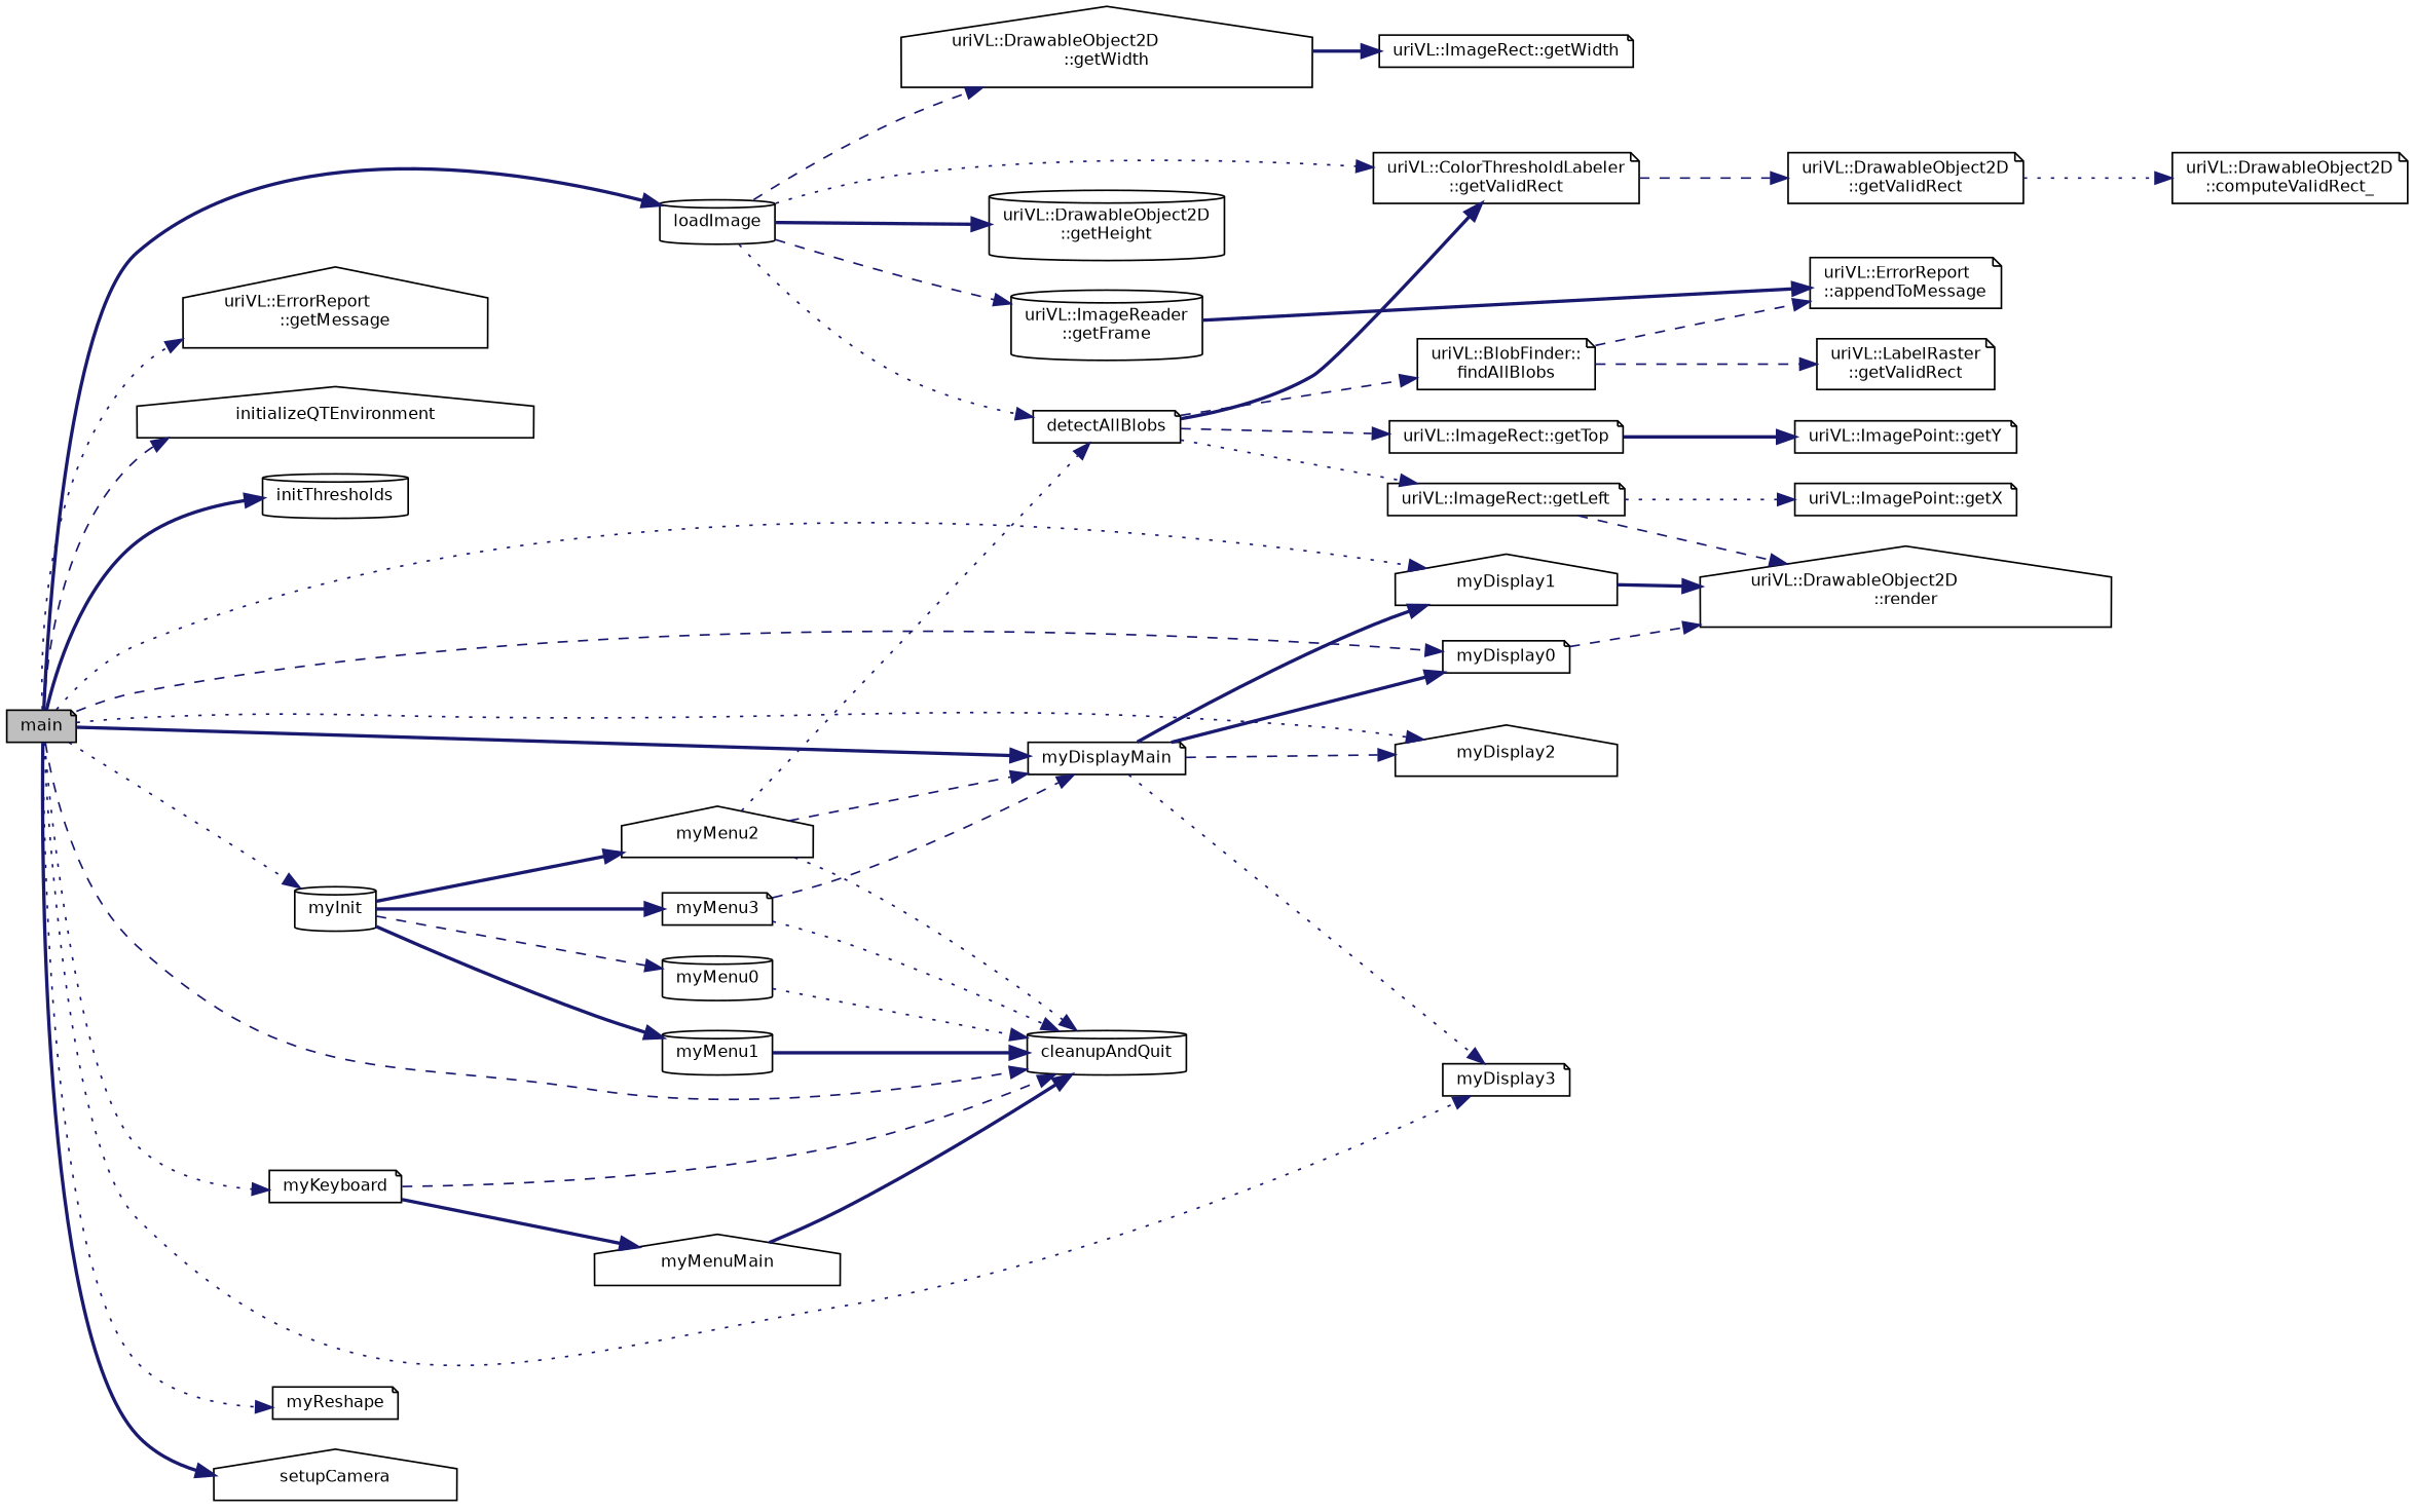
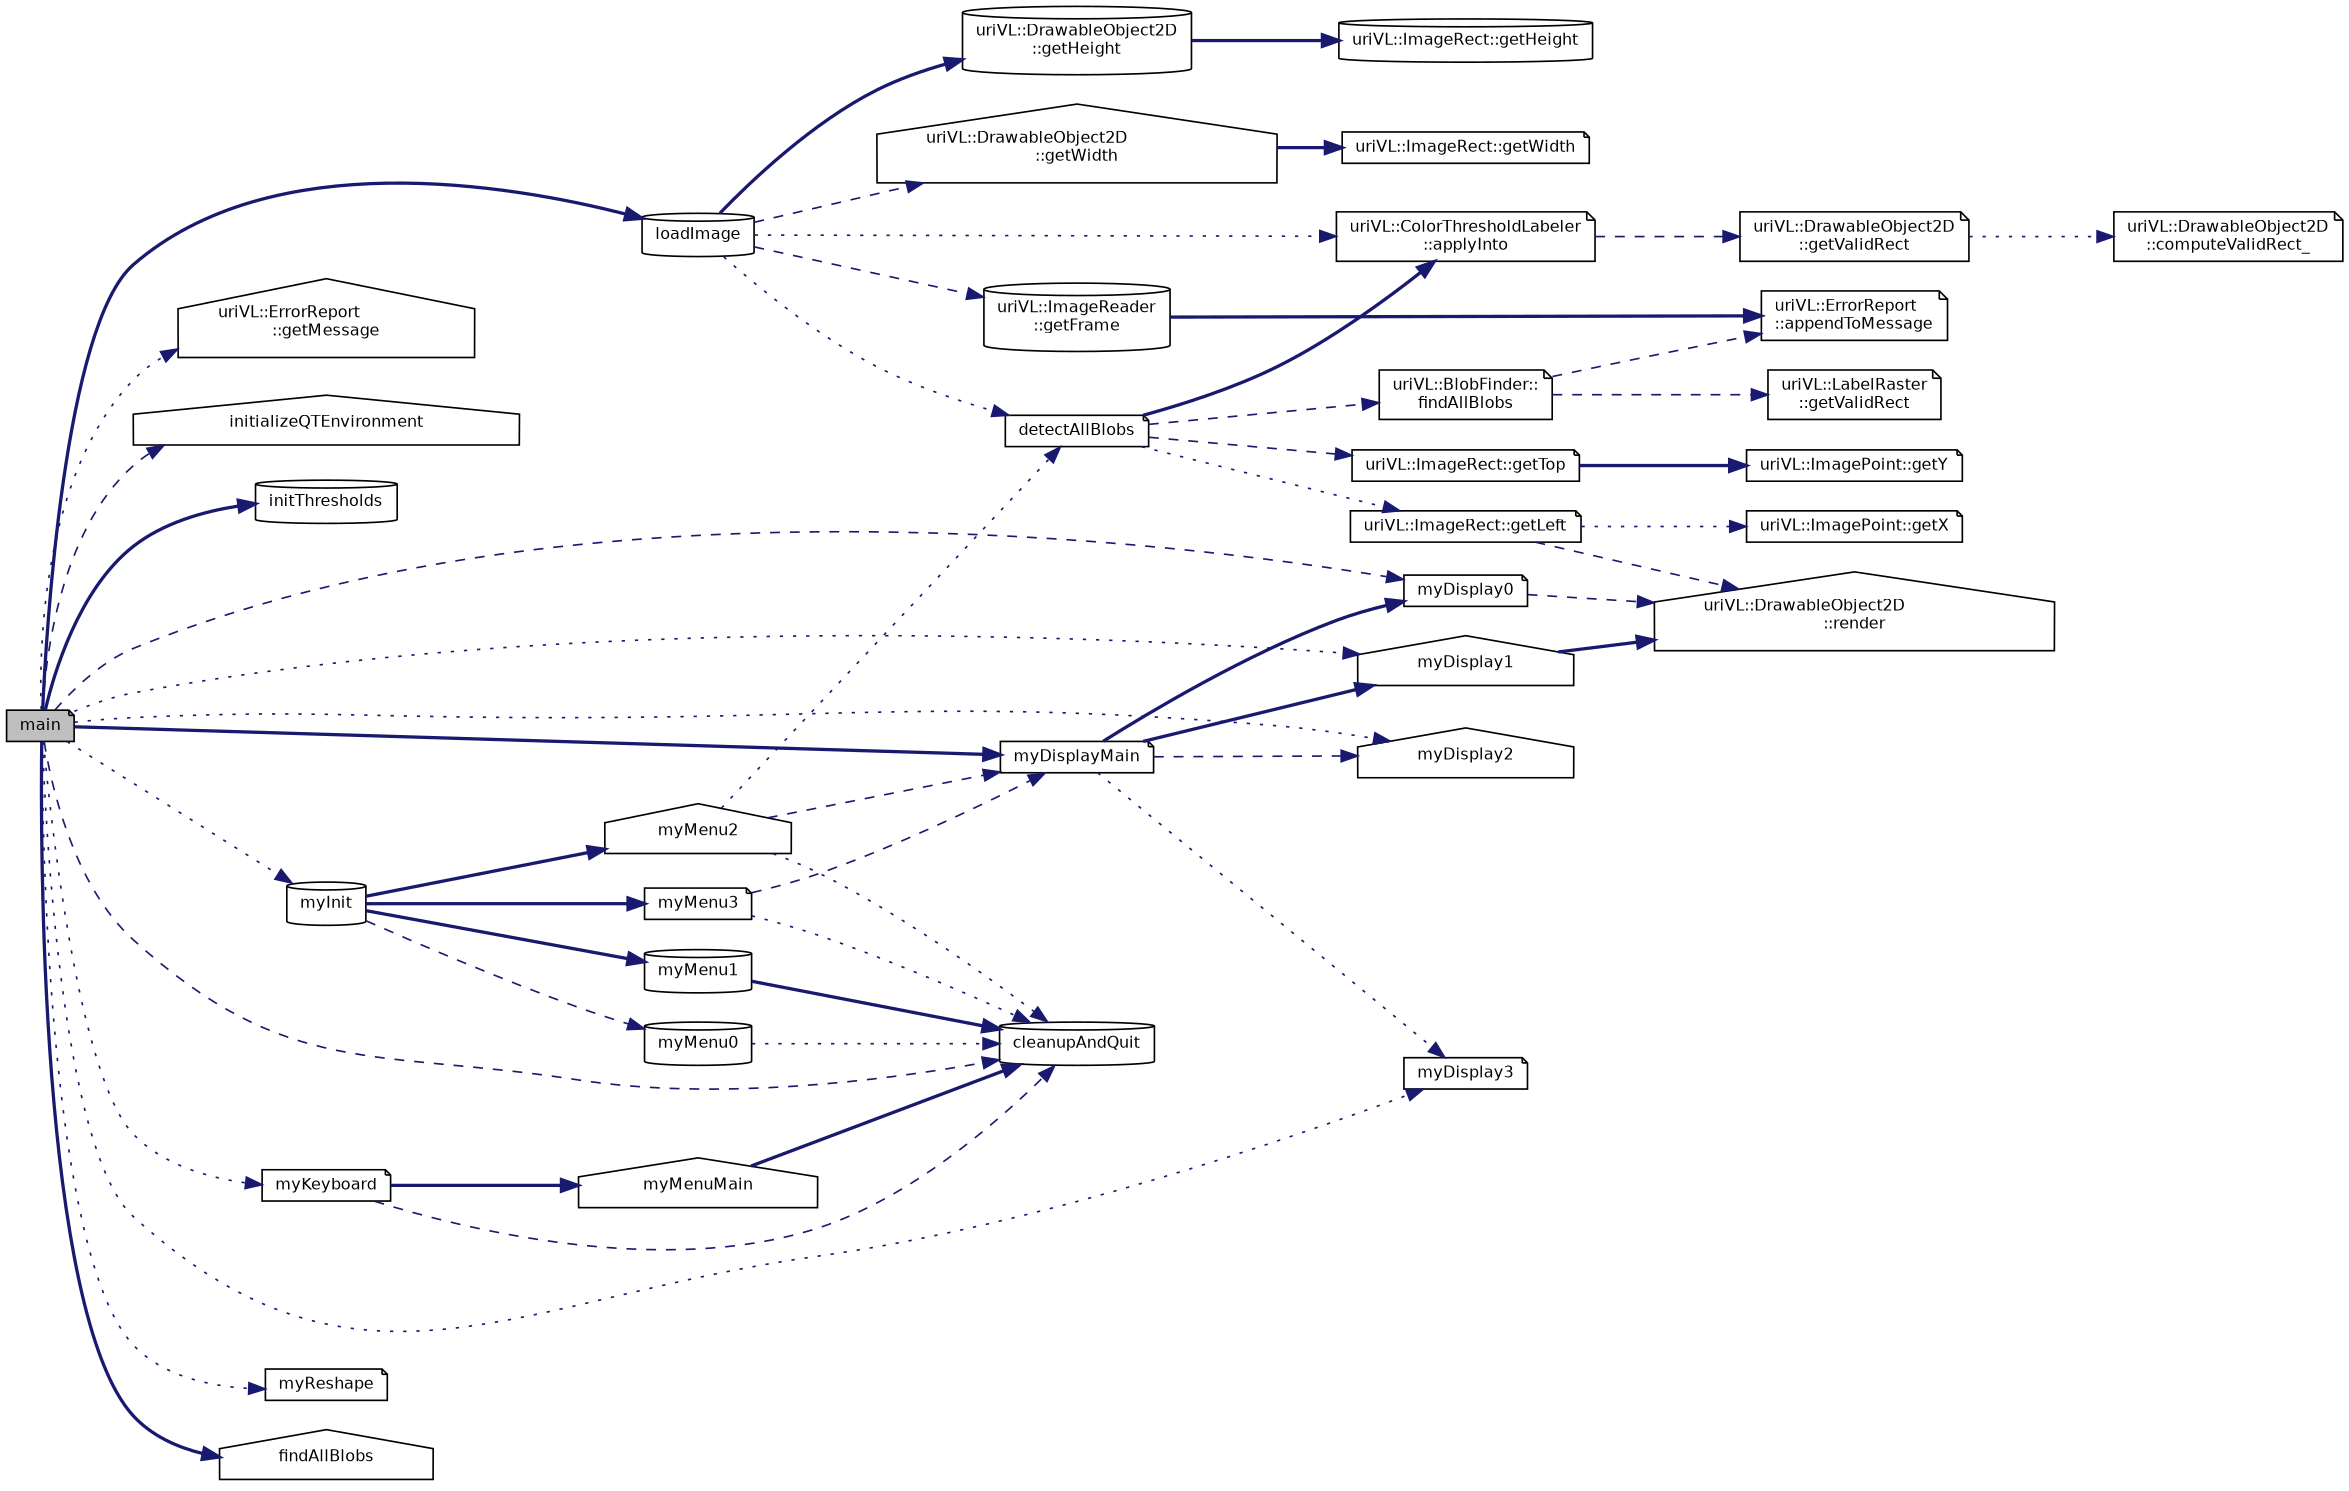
  digraph {
    rankdir=LR
    node [color=black fillcolor=white fontname=Helvetica fontsize=10 shape=note style=filled]
    edge [color=midnightblue fontname=Helvetica fontsize=10 labelfontname=Helvetica labelfontsize=10 style=bold]
    n1 [fillcolor=grey75 fontcolor=black height=0.2 label=main width=0.4]
    n2 [height=0.2 label=cleanupAndQuit shape=cylinder width=0.4]
    n3 [height=0.2 label="uriVL::ErrorReport\l::getMessage" shape=house width=0.4]
    n4 [height=0.2 label=initializeQTEnvironment shape=house width=0.4]
    n5 [height=0.2 label=initThresholds shape=cylinder width=0.4]
    n6 [height=0.2 label=loadImage shape=cylinder width=0.4]
    n7 [height=0.2 label=myDisplay0 width=0.4]
    n8 [height=0.2 label=myDisplay1 shape=house width=0.4]
    n9 [height=0.2 label=myDisplay2 shape=house width=0.4]
    n10 [height=0.2 label=myDisplay3 width=0.4]
    n11 [height=0.2 label=myDisplayMain width=0.4]
    n12 [height=0.2 label=myInit shape=cylinder width=0.4]
    n13 [height=0.2 label=myKeyboard width=0.4]
    n14 [height=0.2 label=myReshape width=0.4]
-   n15 [height=0.2 label=setupCamera shape=house width=0.4]
-   n16 [height=0.2 label="uriVL::ColorThresholdLabeler\l::getValidRect" width=0.4]
+   n15 [height=0.2 label=findAllBlobs shape=house width=0.4]
+   n16 [height=0.2 label="uriVL::ColorThresholdLabeler\l::applyInto" width=0.4]
    n17 [height=0.2 label=detectAllBlobs width=0.4]
    n18 [height=0.2 label="uriVL::ImageReader\l::getFrame" shape=cylinder width=0.4]
    n19 [height=0.2 label="uriVL::DrawableObject2D\l::getHeight" shape=cylinder width=0.4]
    n20 [height=0.2 label="uriVL::DrawableObject2D\l::getWidth" shape=house width=0.4]
    n21 [height=0.2 label="uriVL::DrawableObject2D\l::render" shape=house width=0.4]
    n22 [height=0.2 label=myMenu0 shape=cylinder width=0.4]
    n23 [height=0.2 label=myMenu1 shape=cylinder width=0.4]
    n24 [height=0.2 label=myMenu2 shape=house width=0.4]
    n25 [height=0.2 label=myMenu3 width=0.4]
    n26 [height=0.2 label=myMenuMain shape=house width=0.4]
    n27 [height=0.2 label="uriVL::DrawableObject2D\l::getValidRect" width=0.4]
    n28 [height=0.2 label="uriVL::BlobFinder::\lfindAllBlobs" width=0.4]
    n29 [height=0.2 label="uriVL::ImageRect::getLeft" width=0.4]
    n30 [height=0.2 label="uriVL::ImageRect::getTop" width=0.4]
    n31 [height=0.2 label="uriVL::ErrorReport\l::appendToMessage" width=0.4]
+   n32 [height=0.2 label="uriVL::ImageRect::getHeight" shape=cylinder width=0.4]
    n33 [height=0.2 label="uriVL::ImageRect::getWidth" width=0.4]
    n34 [height=0.2 label="uriVL::DrawableObject2D\l::computeValidRect_" width=0.4]
    n35 [height=0.2 label="uriVL::LabelRaster\l::getValidRect" width=0.4]
    n36 [height=0.2 label="uriVL::ImagePoint::getX" width=0.4]
    n37 [height=0.2 label="uriVL::ImagePoint::getY" width=0.4]
    n1 -> n2 [style=dashed]
    n1 -> n3 [style=dotted]
    n1 -> n4 [style=dashed]
    n1 -> n5
    n1 -> n6
    n1 -> n7 [style=dashed]
    n1 -> n8 [style=dotted]
    n1 -> n9 [style=dotted]
    n1 -> n10 [style=dotted]
    n1 -> n11
    n1 -> n12 [style=dotted]
    n1 -> n13 [style=dotted]
    n1 -> n14 [style=dotted]
    n1 -> n15
    n6 -> n16 [style=dotted]
    n6 -> n17 [style=dotted]
    n6 -> n18 [style=dashed]
    n6 -> n19
    n6 -> n20 [style=dashed]
    n7 -> n21 [style=dashed]
    n8 -> n21
    n11 -> n7
    n11 -> n8
    n11 -> n9 [style=dashed]
    n11 -> n10 [style=dotted]
    n12 -> n22 [style=dashed]
    n12 -> n23
    n12 -> n24
    n12 -> n25
    n13 -> n2 [style=dashed]
    n13 -> n26
    n16 -> n27 [style=dashed]
    n17 -> n16
    n17 -> n28 [style=dashed]
    n17 -> n29 [style=dotted]
    n17 -> n30 [style=dashed]
    n18 -> n31
+   n19 -> n32
    n20 -> n33
    n22 -> n2 [style=dotted]
    n23 -> n2
    n24 -> n2 [style=dotted]
    n24 -> n11 [style=dashed]
    n24 -> n17 [style=dotted]
    n25 -> n2 [style=dotted]
    n25 -> n11 [style=dashed]
    n26 -> n2
    n27 -> n34 [style=dotted]
    n28 -> n31 [style=dashed]
    n28 -> n35 [style=dashed]
    n29 -> n21 [style=dashed]
    n29 -> n36 [style=dotted]
    n30 -> n37
  }
